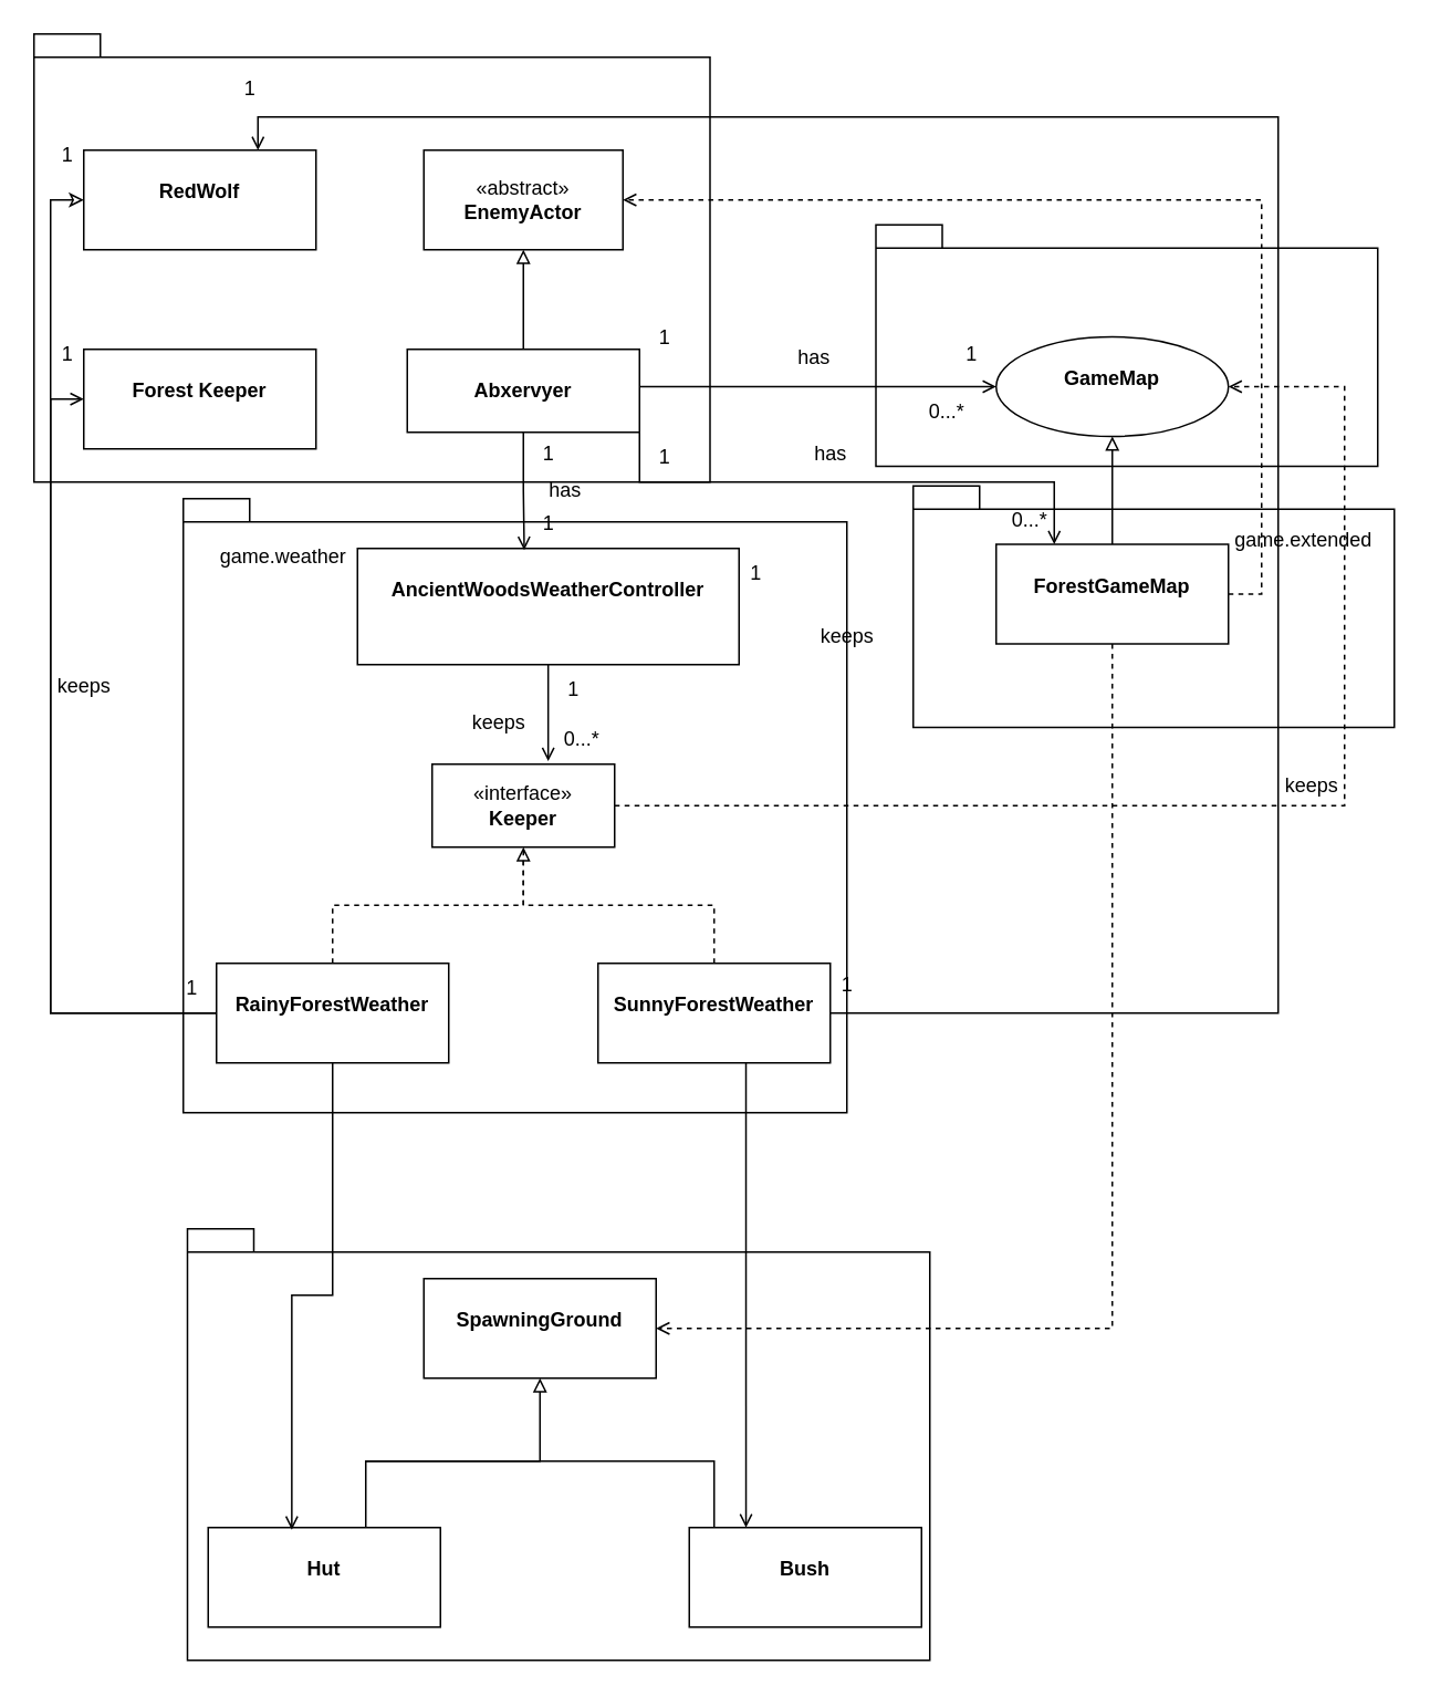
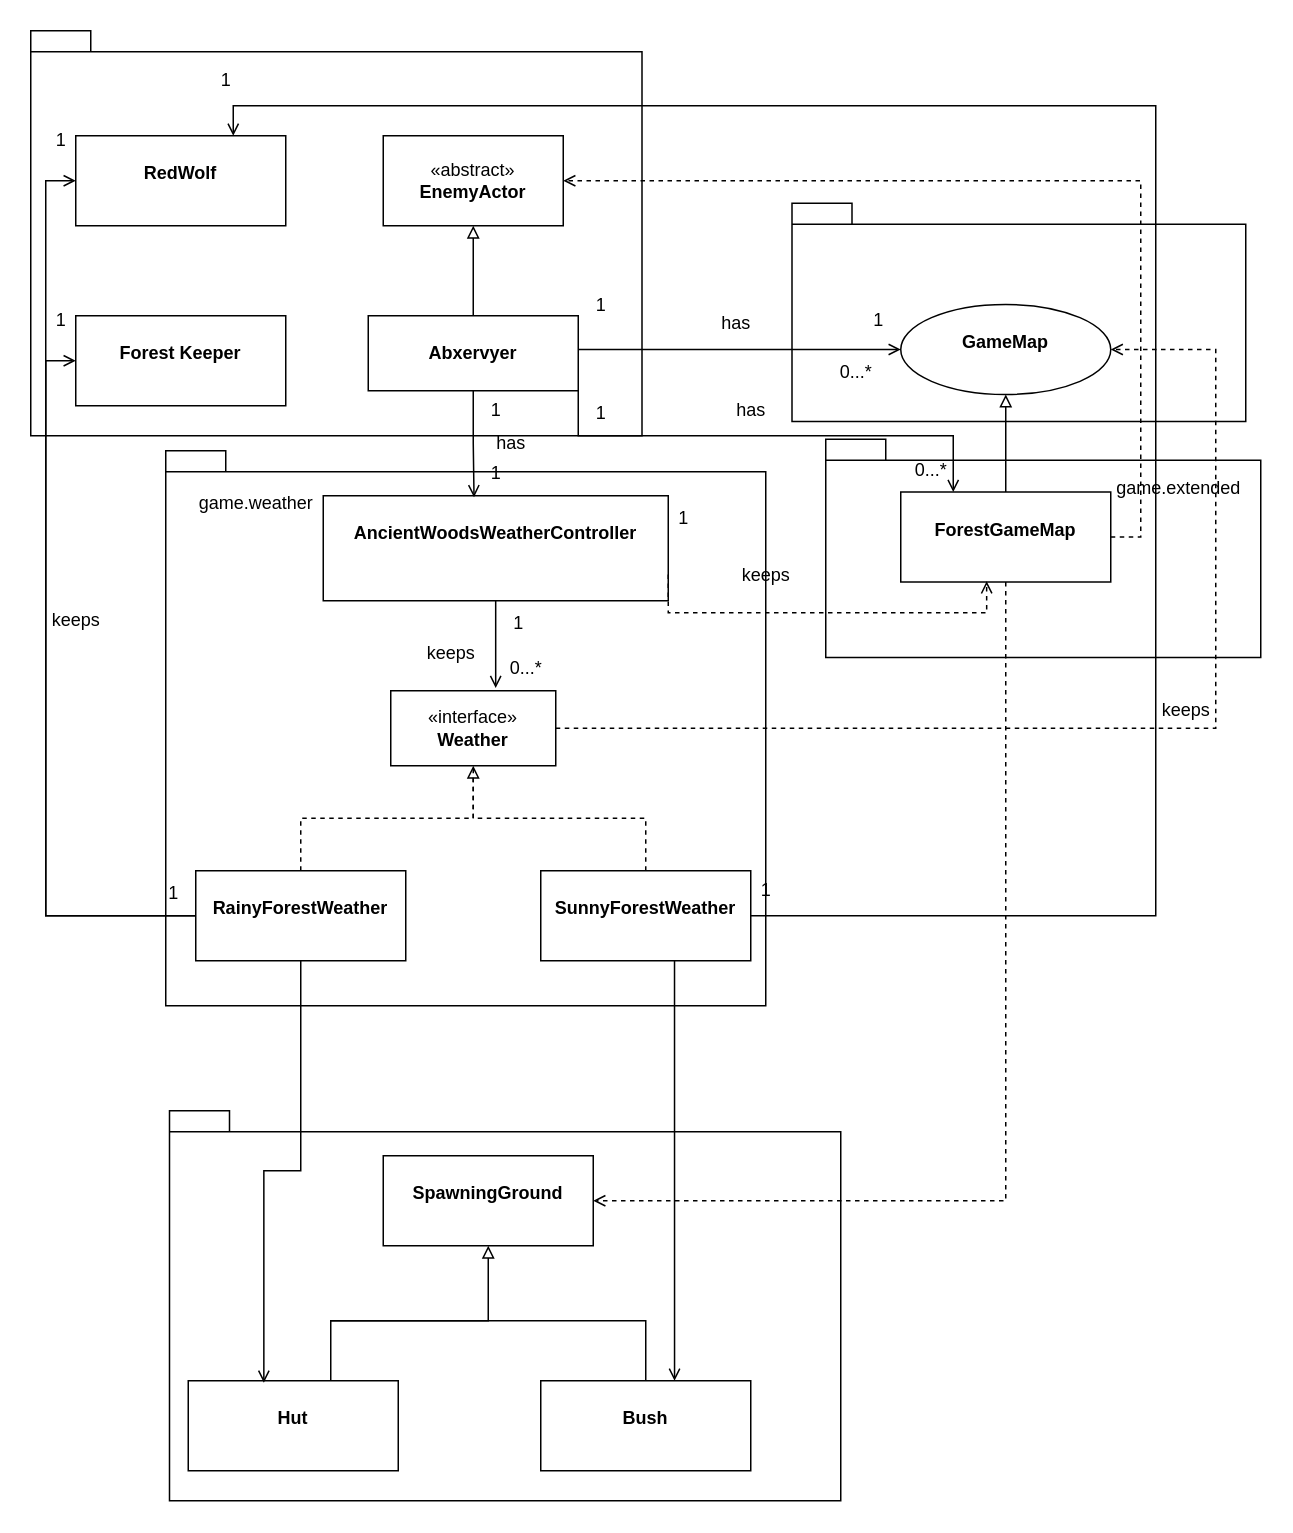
  <mxCell id="0" />
  <mxCell id="1" parent="0" />
  <mxCell id="2" value="" style="shape=folder;fontStyle=1;spacingTop=10;tabWidth=40;tabHeight=14;tabPosition=left;html=1;whiteSpace=wrap;" vertex="1" parent="1"><mxGeometry x="110" y="300" width="400" height="370" as="geometry" /></mxCell>
  <mxCell id="3" value="" style="shape=folder;fontStyle=1;spacingTop=10;tabWidth=40;tabHeight=14;tabPosition=left;html=1;whiteSpace=wrap;" vertex="1" parent="1"><mxGeometry x="550" y="292.25" width="290" height="145.5" as="geometry" /></mxCell>
  <mxCell id="4" value="" style="shape=folder;fontStyle=1;spacingTop=10;tabWidth=40;tabHeight=14;tabPosition=left;html=1;whiteSpace=wrap;" vertex="1" parent="1"><mxGeometry x="527.5" y="135" width="302.5" height="145.5" as="geometry" /></mxCell>
  <mxCell id="5" value="" style="shape=folder;fontStyle=1;spacingTop=10;tabWidth=40;tabHeight=14;tabPosition=left;html=1;whiteSpace=wrap;" vertex="1" parent="1"><mxGeometry y="20" width="407.5" height="270" as="geometry" x="20" /></mxCell>
  <mxCell id="6" value="" style="shape=folder;fontStyle=1;spacingTop=10;tabWidth=40;tabHeight=14;tabPosition=left;html=1;whiteSpace=wrap;" vertex="1" parent="1"><mxGeometry x="112.5" y="740" width="447.5" height="260" as="geometry" /></mxCell>
  <mxCell id="7" style="edgeStyle=orthogonalEdgeStyle;rounded=0;orthogonalLoop=1;jettySize=auto;html=1;entryX=0.5;entryY=1;entryDx=0;entryDy=0;endArrow=block;endFill=0;" edge="1" parent="1" source="10" target="22"><mxGeometry relative="1" as="geometry" /></mxCell>
  <mxCell id="8" style="edgeStyle=orthogonalEdgeStyle;rounded=0;orthogonalLoop=1;jettySize=auto;html=1;entryX=0;entryY=0.5;entryDx=0;entryDy=0;endArrow=open;endFill=0;" edge="1" parent="1" source="10" target="31"><mxGeometry relative="1" as="geometry"><mxPoint x="590" y="235" as="targetPoint" /><Array as="points"><mxPoint x="493" y="233" /></Array></mxGeometry></mxCell>
  <mxCell id="9" style="edgeStyle=orthogonalEdgeStyle;rounded=0;orthogonalLoop=1;jettySize=auto;html=1;exitX=1;exitY=0.75;exitDx=0;exitDy=0;entryX=0.25;entryY=0;entryDx=0;entryDy=0;endArrow=open;endFill=0;" edge="1" parent="1" source="10" target="35"><mxGeometry relative="1" as="geometry"><Array as="points"><mxPoint x="385" y="290" /><mxPoint x="635" y="290" /></Array></mxGeometry></mxCell>
  <mxCell id="10" value="&lt;p style=&quot;margin:0px;margin-top:4px;text-align:center;&quot;&gt;&lt;br&gt;&lt;b&gt;Abxervyer&lt;/b&gt;&lt;/p&gt;" style="verticalAlign=top;align=left;overflow=fill;fontSize=12;fontFamily=Helvetica;html=1;whiteSpace=wrap;" vertex="1" parent="1"><mxGeometry x="245" y="210" width="140" height="50" as="geometry" /></mxCell>
  <mxCell id="11" value="&lt;p style=&quot;margin:0px;margin-top:4px;text-align:center;&quot;&gt;&lt;br&gt;&lt;b&gt;AncientWoodsWeatherController&lt;/b&gt;&lt;/p&gt;" style="verticalAlign=top;align=left;overflow=fill;fontSize=12;fontFamily=Helvetica;html=1;whiteSpace=wrap;" vertex="1" parent="1"><mxGeometry x="215" y="330" width="230" height="70" as="geometry" /></mxCell>
  <mxCell id="12" style="edgeStyle=orthogonalEdgeStyle;rounded=0;orthogonalLoop=1;jettySize=auto;html=1;exitX=0.5;exitY=0;exitDx=0;exitDy=0;entryX=0.5;entryY=1;entryDx=0;entryDy=0;dashed=1;endArrow=block;endFill=0;" edge="1" parent="1" source="15" target="21"><mxGeometry relative="1" as="geometry" /></mxCell>
  <mxCell id="13" style="edgeStyle=orthogonalEdgeStyle;rounded=0;orthogonalLoop=1;jettySize=auto;html=1;exitX=0;exitY=0.5;exitDx=0;exitDy=0;entryX=0;entryY=0.5;entryDx=0;entryDy=0;endArrow=open;endFill=0;" edge="1" parent="1" source="15" target="50"><mxGeometry relative="1" as="geometry" /></mxCell>
- <mxCell id="14" style="edgeStyle=orthogonalEdgeStyle;rounded=0;orthogonalLoop=1;jettySize=auto;html=1;exitX=0;exitY=0.25;exitDx=0;exitDy=0;entryX=0;entryY=0.5;entryDx=0;entryDy=0;endArrow=classic;endFill=0;" edge="1" parent="1" source="15" target="49"><mxGeometry relative="1" as="geometry"><Array as="points"><mxPoint x="130" y="610" /><mxPoint x="30" y="610" /><mxPoint x="30" y="120" /></Array></mxGeometry></mxCell>
+ <mxCell id="14" style="edgeStyle=orthogonalEdgeStyle;rounded=0;orthogonalLoop=1;jettySize=auto;html=1;exitX=0;exitY=0.25;exitDx=0;exitDy=0;entryX=0;entryY=0.5;entryDx=0;entryDy=0;endArrow=open;endFill=0;" edge="1" parent="1" source="15" target="49"><mxGeometry relative="1" as="geometry"><Array as="points"><mxPoint x="130" y="610" /><mxPoint x="30" y="610" /><mxPoint x="30" y="120" /></Array></mxGeometry></mxCell>
  <mxCell id="15" value="&lt;p style=&quot;margin:0px;margin-top:4px;text-align:center;&quot;&gt;&lt;br&gt;&lt;b&gt;RainyForestWeather&lt;/b&gt;&lt;/p&gt;" style="verticalAlign=top;align=left;overflow=fill;fontSize=12;fontFamily=Helvetica;html=1;whiteSpace=wrap;" vertex="1" parent="1"><mxGeometry x="130" y="580" width="140" height="60" as="geometry" /></mxCell>
  <mxCell id="16" style="edgeStyle=orthogonalEdgeStyle;rounded=0;orthogonalLoop=1;jettySize=auto;html=1;exitX=0.5;exitY=0;exitDx=0;exitDy=0;entryX=0.5;entryY=1;entryDx=0;entryDy=0;endArrow=none;endFill=0;dashed=1;" edge="1" parent="1" source="19" target="21"><mxGeometry relative="1" as="geometry" /></mxCell>
  <mxCell id="17" style="edgeStyle=orthogonalEdgeStyle;rounded=0;orthogonalLoop=1;jettySize=auto;html=1;entryX=0.75;entryY=0;entryDx=0;entryDy=0;endArrow=open;endFill=0;" edge="1" parent="1" source="19" target="49"><mxGeometry relative="1" as="geometry"><Array as="points"><mxPoint x="770" y="610" /><mxPoint x="770" y="70" /><mxPoint x="155" y="70" /></Array></mxGeometry></mxCell>
  <mxCell id="18" style="edgeStyle=orthogonalEdgeStyle;rounded=0;orthogonalLoop=1;jettySize=auto;html=1;exitX=0.637;exitY=0.997;exitDx=0;exitDy=0;exitPerimeter=0;endArrow=open;endFill=0;" edge="1" parent="1" source="19" target="48"><mxGeometry relative="1" as="geometry"><Array as="points"><mxPoint x="449" y="850" /><mxPoint x="449" y="850" /></Array></mxGeometry></mxCell>
  <mxCell id="19" value="&lt;p style=&quot;margin:0px;margin-top:4px;text-align:center;&quot;&gt;&lt;br&gt;&lt;b&gt;SunnyForestWeather&lt;/b&gt;&lt;/p&gt;" style="verticalAlign=top;align=left;overflow=fill;fontSize=12;fontFamily=Helvetica;html=1;whiteSpace=wrap;" vertex="1" parent="1"><mxGeometry x="360" y="580" width="140" height="60" as="geometry" /></mxCell>
  <mxCell id="20" style="edgeStyle=orthogonalEdgeStyle;rounded=0;orthogonalLoop=1;jettySize=auto;html=1;exitX=1;exitY=0.5;exitDx=0;exitDy=0;entryX=1;entryY=0.5;entryDx=0;entryDy=0;endArrow=open;endFill=0;dashed=1;" edge="1" parent="1" source="21" target="31"><mxGeometry relative="1" as="geometry"><Array as="points"><mxPoint x="810" y="485" /><mxPoint x="810" y="233" /></Array></mxGeometry></mxCell>
- <mxCell id="21" value="«interface»&lt;br&gt;&lt;b&gt;Keeper&lt;/b&gt;" style="html=1;whiteSpace=wrap;" vertex="1" parent="1"><mxGeometry x="260" y="460" width="110" height="50" as="geometry" /></mxCell>
+ <mxCell id="21" value="«interface»&lt;br&gt;&lt;b&gt;Weather&lt;/b&gt;" style="html=1;whiteSpace=wrap;" vertex="1" parent="1"><mxGeometry x="260" y="460" width="110" height="50" as="geometry" /></mxCell>
  <mxCell id="22" value="«abstract»&lt;br&gt;&lt;b&gt;EnemyActor&lt;/b&gt;" style="html=1;whiteSpace=wrap;" vertex="1" parent="1"><mxGeometry x="255" y="90" width="120" height="60" as="geometry" /></mxCell>
  <mxCell id="23" style="edgeStyle=orthogonalEdgeStyle;rounded=0;orthogonalLoop=1;jettySize=auto;html=1;entryX=0.437;entryY=0.014;entryDx=0;entryDy=0;entryPerimeter=0;endArrow=open;endFill=0;" edge="1" parent="1" source="10" target="11"><mxGeometry relative="1" as="geometry" /></mxCell>
  <mxCell id="24" value="1" style="text;html=1;align=center;verticalAlign=middle;resizable=0;points=[];autosize=1;strokeColor=none;fillColor=none;" vertex="1" parent="1"><mxGeometry x="315" y="258" width="30" height="30" as="geometry" /></mxCell>
  <mxCell id="25" value="1" style="text;html=1;align=center;verticalAlign=middle;resizable=0;points=[];autosize=1;strokeColor=none;fillColor=none;" vertex="1" parent="1"><mxGeometry x="315" y="300" width="30" height="30" as="geometry" /></mxCell>
  <mxCell id="26" value="has" style="text;html=1;align=center;verticalAlign=middle;resizable=0;points=[];autosize=1;strokeColor=none;fillColor=none;" vertex="1" parent="1"><mxGeometry x="320" width="40" height="30" as="geometry" y="280" /></mxCell>
  <mxCell id="27" style="edgeStyle=orthogonalEdgeStyle;rounded=0;orthogonalLoop=1;jettySize=auto;html=1;entryX=0.636;entryY=-0.036;entryDx=0;entryDy=0;entryPerimeter=0;endArrow=open;endFill=0;" edge="1" parent="1" source="11" target="21"><mxGeometry relative="1" as="geometry" /></mxCell>
  <mxCell id="28" value="1" style="text;html=1;align=center;verticalAlign=middle;resizable=0;points=[];autosize=1;strokeColor=none;fillColor=none;" vertex="1" parent="1"><mxGeometry x="330" y="400" width="30" height="30" as="geometry" /></mxCell>
  <mxCell id="29" value="0...*" style="text;html=1;align=center;verticalAlign=middle;resizable=0;points=[];autosize=1;strokeColor=none;fillColor=none;" vertex="1" parent="1"><mxGeometry x="330" y="430" width="40" height="30" as="geometry" /></mxCell>
  <mxCell id="30" value="keeps" style="text;html=1;align=center;verticalAlign=middle;resizable=0;points=[];autosize=1;strokeColor=none;fillColor=none;" vertex="1" parent="1"><mxGeometry x="270" y="420" width="60" height="30" as="geometry" /></mxCell>
  <mxCell id="31" value="&lt;p style=&quot;margin:0px;margin-top:4px;text-align:center;&quot;&gt;&lt;br&gt;&lt;b&gt;GameMap&lt;/b&gt;&lt;/p&gt;" style="ellipse;verticalAlign=top;align=left;overflow=fill;fontSize=12;fontFamily=Helvetica;html=1;whiteSpace=wrap;" vertex="1" parent="1"><mxGeometry x="600" y="202.5" width="140" height="60" as="geometry" /></mxCell>
  <mxCell id="32" style="edgeStyle=orthogonalEdgeStyle;rounded=0;orthogonalLoop=1;jettySize=auto;html=1;entryX=0.5;entryY=1;entryDx=0;entryDy=0;endArrow=block;endFill=0;" edge="1" parent="1" source="35" target="31"><mxGeometry relative="1" as="geometry" /></mxCell>
  <mxCell id="33" style="edgeStyle=orthogonalEdgeStyle;rounded=0;orthogonalLoop=1;jettySize=auto;html=1;exitX=0.5;exitY=1;exitDx=0;exitDy=0;entryX=1;entryY=0.5;entryDx=0;entryDy=0;endArrow=open;endFill=0;dashed=1;" edge="1" parent="1" source="35" target="58"><mxGeometry relative="1" as="geometry" /></mxCell>
  <mxCell id="34" style="edgeStyle=orthogonalEdgeStyle;rounded=0;orthogonalLoop=1;jettySize=auto;html=1;exitX=1;exitY=0.5;exitDx=0;exitDy=0;entryX=1;entryY=0.5;entryDx=0;entryDy=0;endArrow=open;endFill=0;dashed=1;" edge="1" parent="1" source="35" target="22"><mxGeometry relative="1" as="geometry" /></mxCell>
  <mxCell id="35" value="&lt;p style=&quot;margin:0px;margin-top:4px;text-align:center;&quot;&gt;&lt;br&gt;&lt;b&gt;ForestGameMap&lt;/b&gt;&lt;/p&gt;" style="verticalAlign=top;align=left;overflow=fill;fontSize=12;fontFamily=Helvetica;html=1;whiteSpace=wrap;" vertex="1" parent="1"><mxGeometry x="600" y="327.5" width="140" height="60" as="geometry" /></mxCell>
  <mxCell id="36" value="1" style="text;html=1;align=center;verticalAlign=middle;resizable=0;points=[];autosize=1;strokeColor=none;fillColor=none;" vertex="1" parent="1"><mxGeometry x="440" y="330" width="30" height="30" as="geometry" /></mxCell>
  <mxCell id="37" value="0...*" style="text;html=1;align=center;verticalAlign=middle;resizable=0;points=[];autosize=1;strokeColor=none;fillColor=none;" vertex="1" parent="1"><mxGeometry x="550" y="232.5" width="40" height="30" as="geometry" /></mxCell>
  <mxCell id="38" value="keeps" style="text;html=1;align=center;verticalAlign=middle;resizable=0;points=[];autosize=1;strokeColor=none;fillColor=none;" vertex="1" parent="1"><mxGeometry x="480" y="368" width="60" height="30" as="geometry" /></mxCell>
  <mxCell id="39" value="1" style="text;html=1;align=center;verticalAlign=middle;resizable=0;points=[];autosize=1;strokeColor=none;fillColor=none;" vertex="1" parent="1"><mxGeometry x="385" y="188" width="30" height="30" as="geometry" /></mxCell>
  <mxCell id="40" value="1" style="text;html=1;align=center;verticalAlign=middle;resizable=0;points=[];autosize=1;strokeColor=none;fillColor=none;" vertex="1" parent="1"><mxGeometry x="570" y="198" width="30" height="30" as="geometry" /></mxCell>
  <mxCell id="41" value="has" style="text;html=1;align=center;verticalAlign=middle;resizable=0;points=[];autosize=1;strokeColor=none;fillColor=none;" vertex="1" parent="1"><mxGeometry x="470" y="200" width="40" height="30" as="geometry" /></mxCell>
  <mxCell id="42" value="1" style="text;html=1;align=center;verticalAlign=middle;resizable=0;points=[];autosize=1;strokeColor=none;fillColor=none;" vertex="1" parent="1"><mxGeometry x="385" y="260" width="30" height="30" as="geometry" /></mxCell>
  <mxCell id="43" value="0...*" style="text;html=1;align=center;verticalAlign=middle;resizable=0;points=[];autosize=1;strokeColor=none;fillColor=none;" vertex="1" parent="1"><mxGeometry x="600" y="297.5" width="40" height="30" as="geometry" /></mxCell>
  <mxCell id="44" value="has" style="text;html=1;align=center;verticalAlign=middle;resizable=0;points=[];autosize=1;strokeColor=none;fillColor=none;" vertex="1" parent="1"><mxGeometry x="480" y="258" width="40" height="30" as="geometry" /></mxCell>
  <mxCell id="45" style="edgeStyle=orthogonalEdgeStyle;rounded=0;orthogonalLoop=1;jettySize=auto;html=1;exitX=0.5;exitY=0;exitDx=0;exitDy=0;entryX=0.5;entryY=1;entryDx=0;entryDy=0;endArrow=block;endFill=0;" edge="1" parent="1" source="46" target="58"><mxGeometry relative="1" as="geometry"><Array as="points"><mxPoint x="220" y="880" /><mxPoint x="325" y="880" /></Array></mxGeometry></mxCell>
  <mxCell id="46" value="&lt;p style=&quot;margin:0px;margin-top:4px;text-align:center;&quot;&gt;&lt;br&gt;&lt;b&gt;Hut&lt;/b&gt;&lt;/p&gt;" style="verticalAlign=top;align=left;overflow=fill;fontSize=12;fontFamily=Helvetica;html=1;whiteSpace=wrap;" vertex="1" parent="1"><mxGeometry x="125" y="920" width="140" height="60" as="geometry" /></mxCell>
  <mxCell id="47" style="edgeStyle=orthogonalEdgeStyle;rounded=0;orthogonalLoop=1;jettySize=auto;html=1;endArrow=none;endFill=0;" edge="1" parent="1" source="48"><mxGeometry relative="1" as="geometry"><mxPoint x="220" y="880" as="targetPoint" /><Array as="points"><mxPoint x="430" y="880" /><mxPoint x="221" y="880" /></Array></mxGeometry></mxCell>
- <mxCell id="48" value="&lt;p style=&quot;margin:0px;margin-top:4px;text-align:center;&quot;&gt;&lt;br&gt;&lt;b&gt;Bush&lt;/b&gt;&lt;/p&gt;" style="verticalAlign=top;align=left;overflow=fill;fontSize=12;fontFamily=Helvetica;html=1;whiteSpace=wrap;" vertex="1" parent="1"><mxGeometry x="415" y="920" width="140" height="60" as="geometry" /></mxCell>
+ <mxCell id="48" value="&lt;p style=&quot;margin:0px;margin-top:4px;text-align:center;&quot;&gt;&lt;br&gt;&lt;b&gt;Bush&lt;/b&gt;&lt;/p&gt;" style="verticalAlign=top;align=left;overflow=fill;fontSize=12;fontFamily=Helvetica;html=1;whiteSpace=wrap;" vertex="1" parent="1"><mxGeometry x="360" y="920" width="140" height="60" as="geometry" /></mxCell>
  <mxCell id="49" value="&lt;p style=&quot;margin:0px;margin-top:4px;text-align:center;&quot;&gt;&lt;br&gt;&lt;b&gt;RedWolf&lt;/b&gt;&lt;/p&gt;" style="verticalAlign=top;align=left;overflow=fill;fontSize=12;fontFamily=Helvetica;html=1;whiteSpace=wrap;" vertex="1" parent="1"><mxGeometry x="50" y="90" width="140" height="60" as="geometry" /></mxCell>
  <mxCell id="50" value="&lt;p style=&quot;margin:0px;margin-top:4px;text-align:center;&quot;&gt;&lt;br&gt;&lt;b&gt;Forest Keeper&lt;/b&gt;&lt;/p&gt;" style="verticalAlign=top;align=left;overflow=fill;fontSize=12;fontFamily=Helvetica;html=1;whiteSpace=wrap;" vertex="1" parent="1"><mxGeometry x="50" y="210" width="140" height="60" as="geometry" /></mxCell>
  <mxCell id="51" value="1" style="text;html=1;align=center;verticalAlign=middle;resizable=0;points=[];autosize=1;strokeColor=none;fillColor=none;" vertex="1" parent="1"><mxGeometry x="100" y="580" width="30" height="30" as="geometry" /></mxCell>
  <mxCell id="52" value="1" style="text;html=1;align=center;verticalAlign=middle;resizable=0;points=[];autosize=1;strokeColor=none;fillColor=none;" vertex="1" parent="1"><mxGeometry x="495" y="578" width="30" height="30" as="geometry" /></mxCell>
  <mxCell id="53" value="1" style="text;html=1;align=center;verticalAlign=middle;resizable=0;points=[];autosize=1;strokeColor=none;fillColor=none;" vertex="1" parent="1"><mxGeometry x="135" y="38" width="30" height="30" as="geometry" /></mxCell>
  <mxCell id="54" value="1" style="text;html=1;align=center;verticalAlign=middle;resizable=0;points=[];autosize=1;strokeColor=none;fillColor=none;" vertex="1" parent="1"><mxGeometry x="25" y="78" width="30" height="30" as="geometry" /></mxCell>
  <mxCell id="55" value="1" style="text;html=1;align=center;verticalAlign=middle;resizable=0;points=[];autosize=1;strokeColor=none;fillColor=none;" vertex="1" parent="1"><mxGeometry x="25" y="198" width="30" height="30" as="geometry" /></mxCell>
  <mxCell id="56" value="keeps" style="text;html=1;align=center;verticalAlign=middle;resizable=0;points=[];autosize=1;strokeColor=none;fillColor=none;" vertex="1" parent="1"><mxGeometry y="398" width="60" height="30" as="geometry" x="20" /></mxCell>
  <mxCell id="57" value="keeps" style="text;html=1;align=center;verticalAlign=middle;resizable=0;points=[];autosize=1;strokeColor=none;fillColor=none;" vertex="1" parent="1"><mxGeometry x="760" y="458" width="60" height="30" as="geometry" /></mxCell>
  <mxCell id="58" value="&lt;p style=&quot;margin:0px;margin-top:4px;text-align:center;&quot;&gt;&lt;br&gt;&lt;b&gt;SpawningGround&lt;/b&gt;&lt;/p&gt;" style="verticalAlign=top;align=left;overflow=fill;fontSize=12;fontFamily=Helvetica;html=1;whiteSpace=wrap;" vertex="1" parent="1"><mxGeometry x="255" y="770" width="140" height="60" as="geometry" /></mxCell>
  <mxCell id="59" style="edgeStyle=orthogonalEdgeStyle;rounded=0;orthogonalLoop=1;jettySize=auto;html=1;exitX=0.5;exitY=1;exitDx=0;exitDy=0;entryX=0.36;entryY=0.023;entryDx=0;entryDy=0;entryPerimeter=0;endArrow=open;endFill=0;" edge="1" parent="1" source="15" target="46"><mxGeometry relative="1" as="geometry" /></mxCell>
+ <mxCell id="60" style="edgeStyle=orthogonalEdgeStyle;rounded=0;orthogonalLoop=1;jettySize=auto;html=1;exitX=1;exitY=0.75;exitDx=0;exitDy=0;entryX=0.409;entryY=0.992;entryDx=0;entryDy=0;entryPerimeter=0;endArrow=open;endFill=0;dashed=1;" edge="1" parent="1" source="11" target="35"><mxGeometry relative="1" as="geometry"><Array as="points"><mxPoint x="445" y="408" /><mxPoint x="657" y="408" /></Array></mxGeometry></mxCell>
  <mxCell id="61" value="game.weather" style="text;html=1;align=center;verticalAlign=middle;resizable=0;points=[];autosize=1;strokeColor=none;fillColor=none;" vertex="1" parent="1"><mxGeometry x="120" y="320" width="100" height="30" as="geometry" /></mxCell>
  <mxCell id="62" value="game.extended" style="text;html=1;align=center;verticalAlign=middle;resizable=0;points=[];autosize=1;strokeColor=none;fillColor=none;" vertex="1" parent="1"><mxGeometry x="730" y="310" width="110" height="30" as="geometry" /></mxCell>
